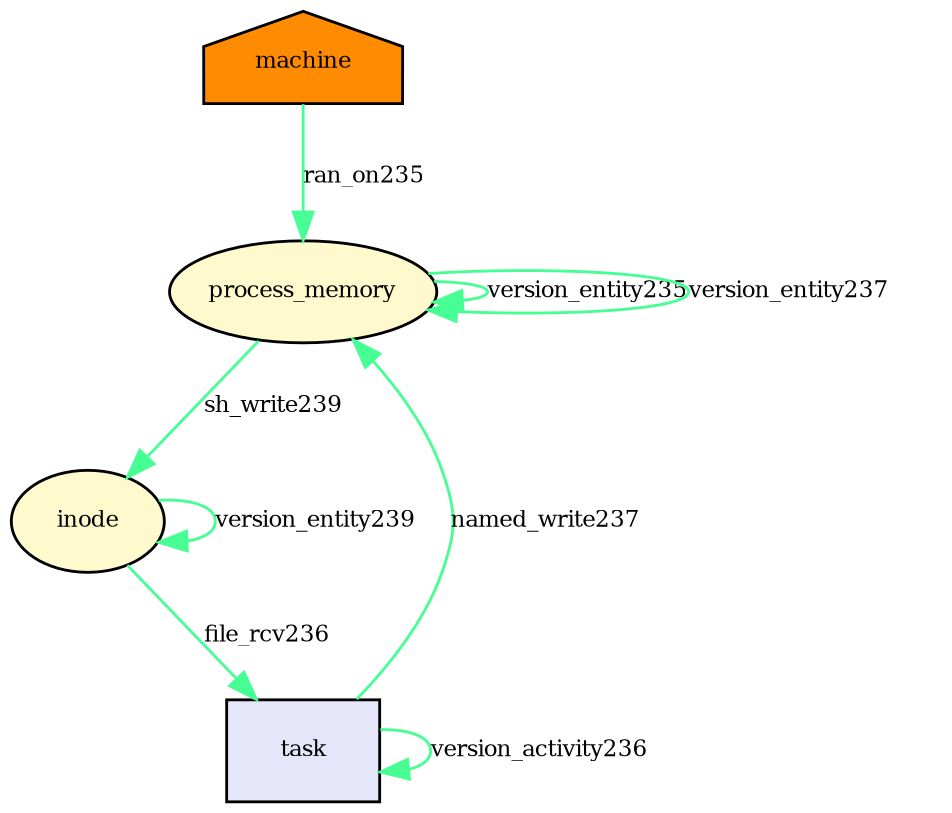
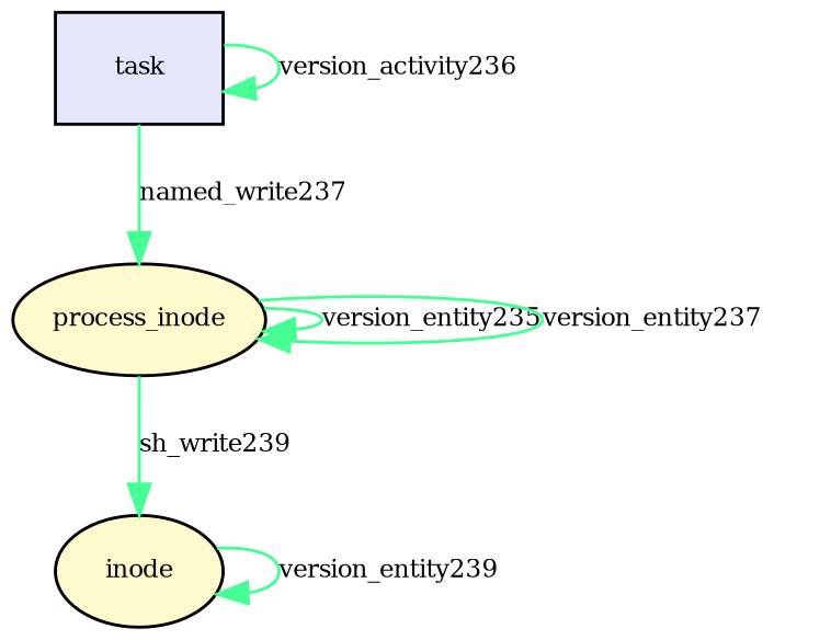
  digraph {
    node [fillcolor="#fffacd" fontsize=8 shape=ellipse style=filled]
    edge [color="#46fe94" fontsize=8]
-   n1 [label=process_memory]
+   n1 [label=process_inode]
    n2 [label=inode]
    n3 [fillcolor="#e6e6fa" label=task shape=rectangle]
-   n4 [fillcolor="#ff8c00" label=machine shape=house]
    n1 -> n1 [label=version_entity235]
    n1 -> n1 [label=version_entity237]
    n1 -> n2 [label=sh_write239]
    n2 -> n2 [label=version_entity239]
-   n2 -> n3 [label=file_rcv236]
    n3 -> n1 [label=named_write237]
    n3 -> n3 [label=version_activity236]
-   n4 -> n1 [label=ran_on235]
  }
